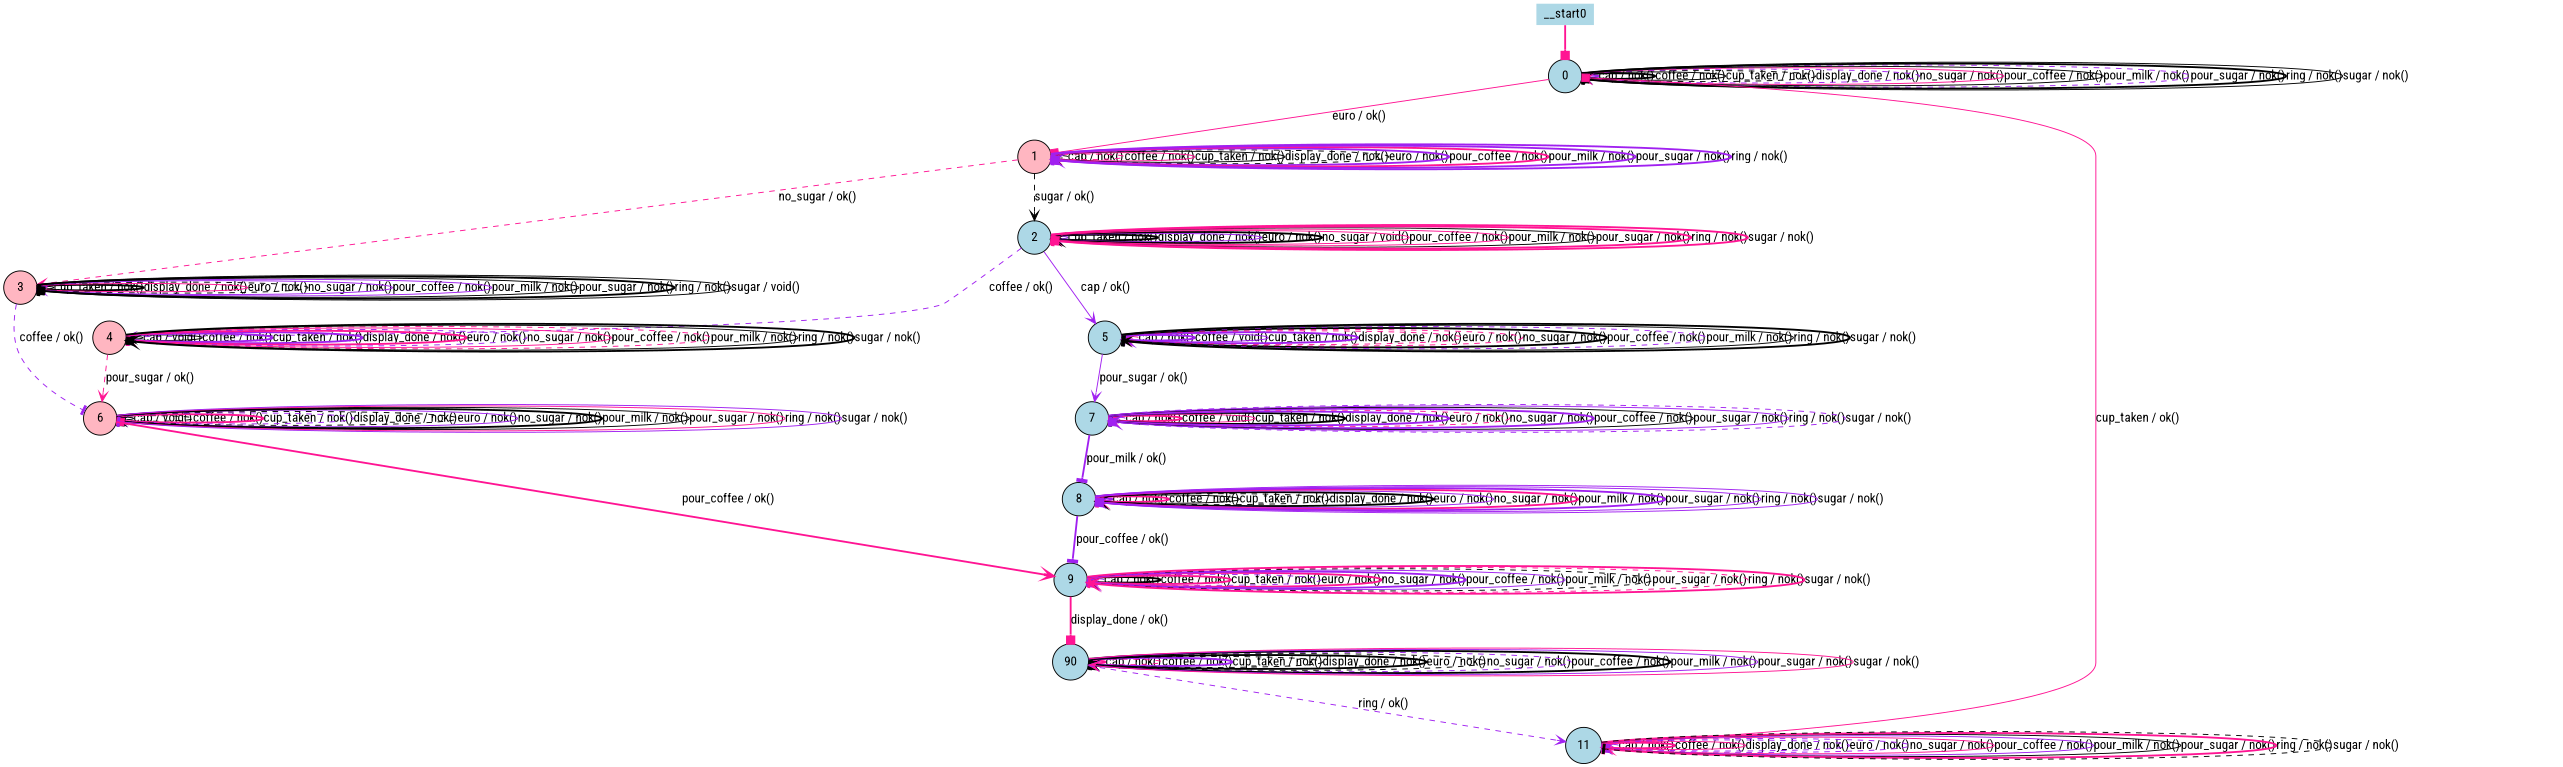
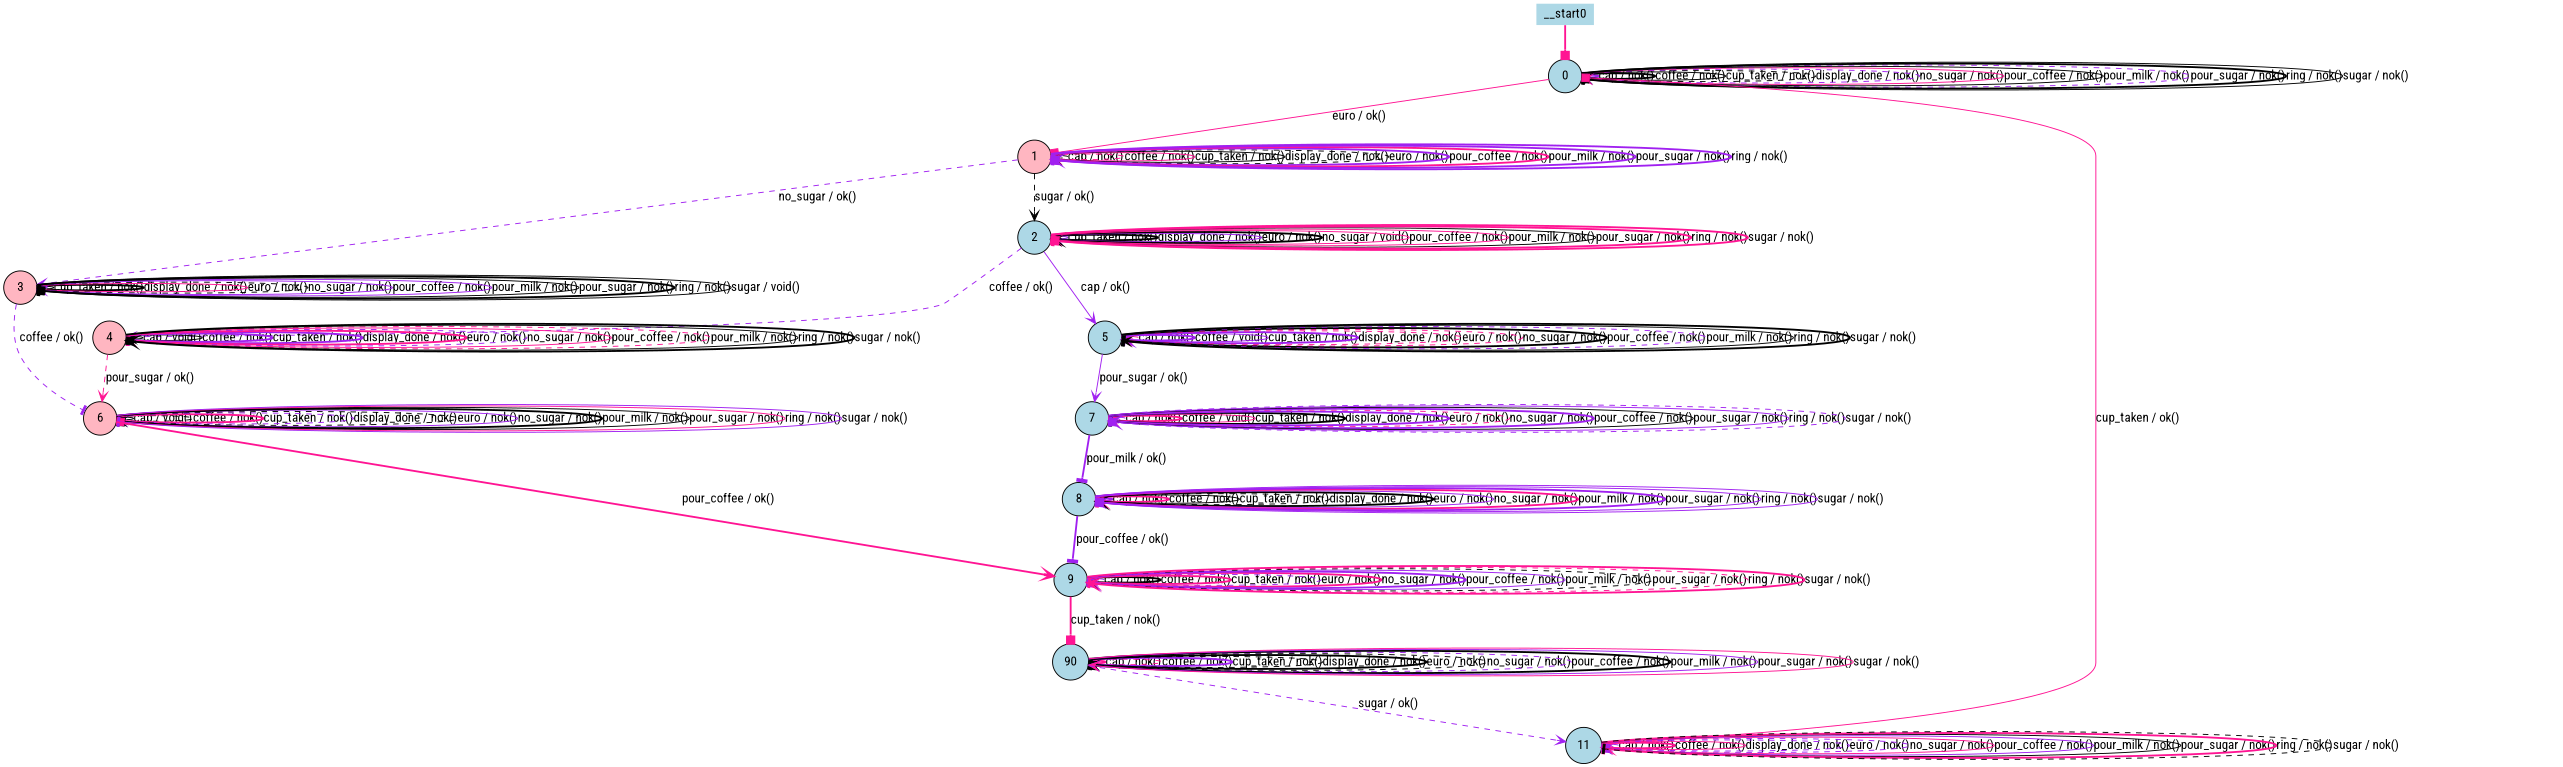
  digraph {
    fontname="Roboto Condensed"
    node [fillcolor=lightblue fontname="Roboto Condensed" shape=circle style=filled]
    edge [arrowhead=vee color=purple fontname="Roboto Condensed" style=bold]
    n1 [label=0]
    n2 [fillcolor=lightpink label=1]
    n3 [label=2]
    n4 [fillcolor=lightpink label=3]
    n5 [fillcolor=lightpink label=4]
    n6 [label=5]
    n7 [fillcolor=lightpink label=6]
    n8 [label=7]
    n9 [label=9]
    n10 [label=8]
    n11 [label=90]
    n12 [label=11]
    __start0 [height=0 shape=none width=0]
    n1 -> n1 [arrowhead=tee label="cap / nok()"]
    n1 -> n1 [arrowhead=tee color=black label="coffee / nok()"]
    n1 -> n1 [color=black label="cup_taken / nok()" style=solid]
    n1 -> n1 [arrowhead=box color=black label="display_done / nok()" style=dashed]
    n1 -> n1 [label="no_sugar / nok()" style=dashed]
    n1 -> n1 [color=deeppink label="pour_coffee / nok()" style=solid]
    n1 -> n1 [arrowhead=box color=black label="pour_milk / nok()" style=solid]
    n1 -> n1 [arrowhead=tee label="pour_sugar / nok()" style=dashed]
    n1 -> n1 [arrowhead=tee color=black label="ring / nok()"]
    n1 -> n1 [arrowhead=tee color=black label="sugar / nok()" style=solid]
    n1 -> n2 [arrowhead=box color=deeppink label="euro / ok()" style=solid]
    n2 -> n2 [arrowhead=box color=black label="cap / nok()" style=dashed]
    n2 -> n2 [color=deeppink label="coffee / nok()" style=dashed]
    n2 -> n2 [color=deeppink label="cup_taken / nok()" style=solid]
    n2 -> n2 [color=black label="display_done / nok()" style=solid]
    n2 -> n2 [color=black label="euro / nok()" style=dashed]
    n2 -> n2 [label="pour_coffee / nok()"]
    n2 -> n2 [arrowhead=box color=deeppink label="pour_milk / nok()"]
    n2 -> n2 [arrowhead=tee label="pour_sugar / nok()"]
    n2 -> n2 [arrowhead=box label="ring / nok()"]
    n2 -> n3 [color=black label="sugar / ok()" style=dashed]
-   n2 -> n4 [color=deeppink label="no_sugar / ok()" style=dashed]
+   n2 -> n4 [label="no_sugar / ok()" style=dashed]
    n3 -> n3 [label="cup_taken / nok()" style=solid]
    n3 -> n3 [color=black label="display_done / nok()"]
    n3 -> n3 [arrowhead=tee label="euro / nok()" style=solid]
    n3 -> n3 [arrowhead=box color=black label="no_sugar / void()"]
    n3 -> n3 [color=deeppink label="pour_coffee / nok()" style=solid]
    n3 -> n3 [color=deeppink label="pour_milk / nok()" style=solid]
    n3 -> n3 [color=black label="pour_sugar / nok()" style=solid]
    n3 -> n3 [arrowhead=box color=deeppink label="ring / nok()"]
    n3 -> n3 [arrowhead=tee color=deeppink label="sugar / nok()"]
    n3 -> n5 [label="coffee / ok()" style=dashed]
    n3 -> n6 [label="cap / ok()" style=solid]
    n4 -> n4 [arrowhead=box color=black label="cup_taken / nok()" style=solid]
    n4 -> n4 [arrowhead=box color=black label="display_done / nok()"]
    n4 -> n4 [arrowhead=tee color=deeppink label="euro / nok()" style=solid]
    n4 -> n4 [arrowhead=tee color=black label="no_sugar / nok()" style=dashed]
    n4 -> n4 [label="pour_coffee / nok()" style=solid]
    n4 -> n4 [arrowhead=box label="pour_milk / nok()" style=solid]
    n4 -> n4 [arrowhead=box color=black label="pour_sugar / nok()" style=solid]
    n4 -> n4 [arrowhead=tee color=black label="ring / nok()"]
    n4 -> n4 [arrowhead=box color=black label="sugar / void()" style=solid]
    n4 -> n7 [arrowhead=tee label="coffee / ok()" style=dashed]
    n5 -> n5 [color=black label="cap / void()" style=solid]
    n5 -> n5 [arrowhead=box color=black label="coffee / nok()" style=solid]
    n5 -> n5 [arrowhead=tee label="cup_taken / nok()"]
    n5 -> n5 [arrowhead=tee label="display_done / nok()"]
    n5 -> n5 [arrowhead=tee color=deeppink label="euro / nok()"]
    n5 -> n5 [arrowhead=tee label="no_sugar / nok()" style=dashed]
    n5 -> n5 [color=deeppink label="pour_coffee / nok()" style=solid]
    n5 -> n5 [arrowhead=tee color=deeppink label="pour_milk / nok()" style=dashed]
    n5 -> n5 [arrowhead=box color=black label="ring / nok()" style=solid]
    n5 -> n5 [color=black label="sugar / nok()"]
    n5 -> n7 [color=deeppink label="pour_sugar / ok()" style=dashed]
    n6 -> n6 [color=deeppink label="cap / nok()" style=dashed]
    n6 -> n6 [label="coffee / void()"]
    n6 -> n6 [label="cup_taken / nok()" style=solid]
    n6 -> n6 [arrowhead=tee label="display_done / nok()"]
    n6 -> n6 [arrowhead=tee color=deeppink label="euro / nok()" style=dashed]
    n6 -> n6 [color=deeppink label="no_sugar / nok()" style=dashed]
    n6 -> n6 [arrowhead=tee color=black label="pour_coffee / nok()"]
    n6 -> n6 [arrowhead=tee label="pour_milk / nok()" style=dashed]
    n6 -> n6 [color=black label="ring / nok()" style=solid]
    n6 -> n6 [arrowhead=tee color=black label="sugar / nok()"]
    n6 -> n8 [label="pour_sugar / ok()" style=solid]
    n7 -> n7 [color=black label="cap / void()" style=solid]
    n7 -> n7 [arrowhead=tee color=black label="coffee / nok()" style=dashed]
    n7 -> n7 [arrowhead=tee color=deeppink label="cup_taken / nok()"]
    n7 -> n7 [label="display_done / nok()" style=dashed]
    n7 -> n7 [color=black label="euro / nok()" style=dashed]
    n7 -> n7 [arrowhead=box label="no_sugar / nok()" style=solid]
    n7 -> n7 [arrowhead=box color=black label="pour_milk / nok()"]
    n7 -> n7 [arrowhead=tee color=black label="pour_sugar / nok()" style=solid]
    n7 -> n7 [arrowhead=box color=deeppink label="ring / nok()" style=solid]
    n7 -> n7 [arrowhead=tee label="sugar / nok()" style=solid]
    n7 -> n9 [color=deeppink label="pour_coffee / ok()"]
    n8 -> n8 [arrowhead=box label="cap / nok()" style=dashed]
    n8 -> n8 [arrowhead=box color=deeppink label="coffee / void()"]
    n8 -> n8 [color=deeppink label="cup_taken / nok()" style=solid]
    n8 -> n8 [arrowhead=tee color=black label="display_done / nok()"]
    n8 -> n8 [arrowhead=tee label="euro / nok()"]
    n8 -> n8 [color=deeppink label="no_sugar / nok()" style=dashed]
    n8 -> n8 [label="pour_coffee / nok()"]
    n8 -> n8 [arrowhead=tee color=black label="pour_sugar / nok()" style=solid]
    n8 -> n8 [arrowhead=tee label="ring / nok()" style=solid]
    n8 -> n8 [arrowhead=box label="sugar / nok()" style=dashed]
    n8 -> n10 [arrowhead=tee label="pour_milk / ok()"]
    n9 -> n9 [label="cap / nok()" style=dashed]
    n9 -> n9 [arrowhead=box color=black label="coffee / nok()"]
    n9 -> n9 [color=deeppink label="cup_taken / nok()"]
    n9 -> n9 [label="euro / nok()" style=dashed]
    n9 -> n9 [arrowhead=box color=deeppink label="no_sugar / nok()"]
    n9 -> n9 [label="pour_coffee / nok()"]
    n9 -> n9 [arrowhead=box label="pour_milk / nok()" style=solid]
    n9 -> n9 [color=black label="pour_sugar / nok()" style=dashed]
    n9 -> n9 [arrowhead=tee color=deeppink label="ring / nok()" style=dashed]
    n9 -> n9 [color=deeppink label="sugar / nok()"]
-   n9 -> n11 [arrowhead=box color=deeppink label="display_done / ok()"]
+   n9 -> n11 [arrowhead=box color=deeppink label="cup_taken / nok()"]
    n10 -> n9 [arrowhead=tee label="pour_coffee / ok()"]
    n10 -> n10 [arrowhead=box label="cap / nok()"]
    n10 -> n10 [color=deeppink label="coffee / nok()"]
    n10 -> n10 [arrowhead=tee color=black label="cup_taken / nok()" style=solid]
    n10 -> n10 [color=black label="display_done / nok()" style=dashed]
    n10 -> n10 [color=black label="euro / nok()"]
    n10 -> n10 [arrowhead=box label="no_sugar / nok()" style=solid]
    n10 -> n10 [arrowhead=tee color=deeppink label="pour_milk / nok()"]
    n10 -> n10 [arrowhead=box label="pour_sugar / nok()"]
    n10 -> n10 [label="ring / nok()" style=solid]
    n10 -> n10 [label="sugar / nok()" style=solid]
    n11 -> n11 [arrowhead=tee color=deeppink label="cap / nok()"]
    n11 -> n11 [arrowhead=tee color=deeppink label="coffee / nok()" style=dashed]
    n11 -> n11 [arrowhead=tee label="cup_taken / nok()"]
    n11 -> n11 [color=black label="display_done / nok()" style=dashed]
    n11 -> n11 [arrowhead=tee color=black label="euro / nok()"]
    n11 -> n11 [color=black label="no_sugar / nok()" style=dashed]
    n11 -> n11 [label="pour_coffee / nok()" style=dashed]
    n11 -> n11 [arrowhead=box color=black label="pour_milk / nok()"]
    n11 -> n11 [label="pour_sugar / nok()" style=solid]
    n11 -> n11 [color=deeppink label="sugar / nok()" style=solid]
-   n11 -> n12 [label="ring / ok()" style=dashed]
+   n11 -> n12 [label="sugar / ok()" style=dashed]
    n12 -> n1 [arrowhead=box color=deeppink label="cup_taken / ok()" style=solid]
    n12 -> n12 [label="cap / nok()" style=dashed]
    n12 -> n12 [color=deeppink label="coffee / nok()"]
    n12 -> n12 [arrowhead=box color=deeppink label="display_done / nok()" style=solid]
    n12 -> n12 [arrowhead=box label="euro / nok()" style=dashed]
    n12 -> n12 [arrowhead=box label="no_sugar / nok()" style=dashed]
    n12 -> n12 [color=deeppink label="pour_coffee / nok()" style=solid]
    n12 -> n12 [label="pour_milk / nok()" style=solid]
    n12 -> n12 [arrowhead=tee color=black label="pour_sugar / nok()" style=solid]
    n12 -> n12 [arrowhead=tee color=deeppink label="ring / nok()"]
    n12 -> n12 [arrowhead=tee color=black label="sugar / nok()" style=dashed]
    __start0 -> n1 [arrowhead=box color=deeppink]
  }
